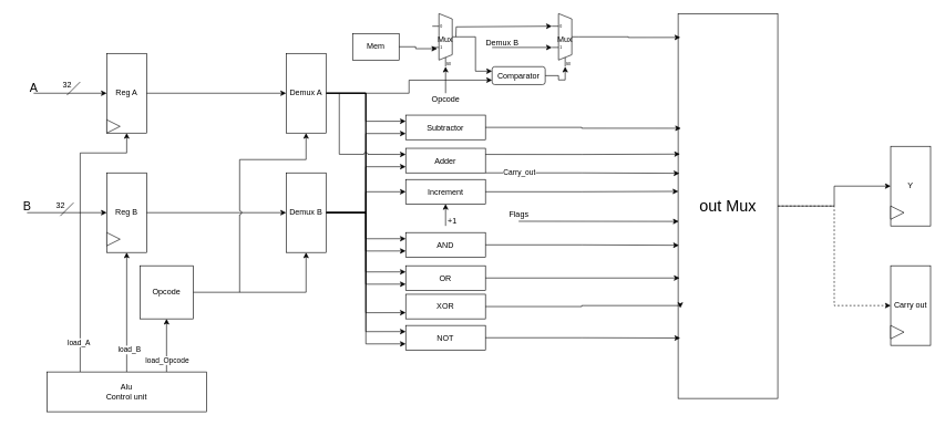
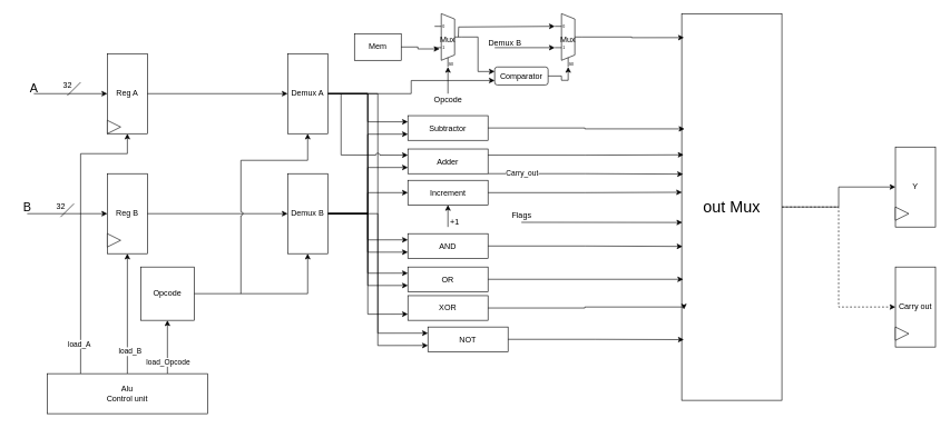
  <mxCell id="0" />
  <mxCell id="1" parent="0" />
  <mxCell id="2" value="" style="group" vertex="1" connectable="0" parent="1"><mxGeometry x="160" y="90" width="60" height="120" as="geometry" /></mxCell>
  <mxCell id="3" value="Reg A" style="rounded=0;whiteSpace=wrap;html=1;direction=south;movable=1;resizable=1;rotatable=1;deletable=1;editable=1;locked=0;connectable=1;container=0;" vertex="1" parent="2"><mxGeometry y="-10" width="60" height="120" as="geometry" /></mxCell>
  <mxCell id="4" value="" style="triangle;whiteSpace=wrap;html=1;movable=1;resizable=1;rotatable=1;deletable=1;editable=1;locked=0;connectable=1;container=0;" vertex="1" parent="2"><mxGeometry y="90" width="20" height="20" as="geometry" /></mxCell>
  <mxCell id="5" value="" style="group" vertex="1" connectable="0" parent="1"><mxGeometry x="160" y="260" width="60" height="120" as="geometry" /></mxCell>
  <mxCell id="6" value="Reg B" style="rounded=0;whiteSpace=wrap;html=1;direction=south;movable=1;resizable=1;rotatable=1;deletable=1;editable=1;locked=0;connectable=1;container=0;" vertex="1" parent="5"><mxGeometry width="60" height="120" as="geometry" /></mxCell>
  <mxCell id="7" value="" style="triangle;whiteSpace=wrap;html=1;movable=1;resizable=1;rotatable=1;deletable=1;editable=1;locked=0;connectable=1;container=0;" vertex="1" parent="5"><mxGeometry y="90" width="20" height="20" as="geometry" /></mxCell>
  <mxCell id="8" style="edgeStyle=orthogonalEdgeStyle;rounded=0;orthogonalLoop=1;jettySize=auto;html=1;exitX=0.75;exitY=1;exitDx=0;exitDy=0;entryX=1;entryY=0.5;entryDx=0;entryDy=0;jumpStyle=arc;" edge="1" parent="1" target="3"><mxGeometry relative="1" as="geometry"><mxPoint x="120" y="560" as="sourcePoint" /><mxPoint x="197.5" y="200" as="targetPoint" /><Array as="points"><mxPoint x="120" y="230" /><mxPoint x="190" y="230" /></Array></mxGeometry></mxCell>
  <mxCell id="9" value="load_A" style="edgeLabel;html=1;align=center;verticalAlign=middle;resizable=0;points=[];" vertex="1" connectable="0" parent="8"><mxGeometry x="-0.791" y="3" relative="1" as="geometry"><mxPoint as="offset" /></mxGeometry></mxCell>
  <mxCell id="10" style="edgeStyle=orthogonalEdgeStyle;rounded=0;orthogonalLoop=1;jettySize=auto;html=1;entryX=1;entryY=0.5;entryDx=0;entryDy=0;" edge="1" parent="1" source="14" target="6"><mxGeometry relative="1" as="geometry" /></mxCell>
  <mxCell id="11" value="load_B" style="edgeLabel;html=1;align=center;verticalAlign=middle;resizable=0;points=[];" vertex="1" connectable="0" parent="10"><mxGeometry x="-0.62" y="-3" relative="1" as="geometry"><mxPoint as="offset" /></mxGeometry></mxCell>
  <mxCell id="12" style="edgeStyle=orthogonalEdgeStyle;rounded=0;orthogonalLoop=1;jettySize=auto;html=1;exitX=0.25;exitY=1;exitDx=0;exitDy=0;" edge="1" parent="1" source="14" target="24"><mxGeometry relative="1" as="geometry"><mxPoint x="249.957" y="500" as="targetPoint" /></mxGeometry></mxCell>
  <mxCell id="13" value="load_Opcode" style="edgeLabel;html=1;align=center;verticalAlign=middle;resizable=0;points=[];" vertex="1" connectable="0" parent="12"><mxGeometry x="-0.556" relative="1" as="geometry"><mxPoint as="offset" /></mxGeometry></mxCell>
  <mxCell id="14" value="&lt;div&gt;Alu&lt;/div&gt;Control unit" style="rounded=0;whiteSpace=wrap;html=1;direction=west;" vertex="1" parent="1"><mxGeometry x="70" y="560" width="240" height="60" as="geometry" /></mxCell>
  <mxCell id="15" value="" style="endArrow=classic;html=1;rounded=0;" edge="1" parent="1"><mxGeometry width="50" height="50" relative="1" as="geometry"><mxPoint x="50" y="140" as="sourcePoint" /><mxPoint x="160" y="140" as="targetPoint" /></mxGeometry></mxCell>
  <mxCell id="16" value="&lt;font style=&quot;font-size: 18px;&quot;&gt;A&lt;/font&gt;" style="text;html=1;align=center;verticalAlign=middle;resizable=0;points=[];autosize=1;strokeColor=none;fillColor=none;" vertex="1" parent="1"><mxGeometry x="30" y="113" width="40" height="40" as="geometry" /></mxCell>
  <mxCell id="17" value="" style="endArrow=classic;html=1;rounded=0;entryX=0.5;entryY=1;entryDx=0;entryDy=0;exitX=0.5;exitY=0.75;exitDx=0;exitDy=0;exitPerimeter=0;" edge="1" parent="1" source="18" target="6"><mxGeometry width="50" height="50" relative="1" as="geometry"><mxPoint x="70" y="320" as="sourcePoint" /><mxPoint x="150" y="410" as="targetPoint" /></mxGeometry></mxCell>
  <mxCell id="18" value="&lt;font style=&quot;font-size: 18px;&quot;&gt;B&lt;/font&gt;" style="text;html=1;align=center;verticalAlign=middle;resizable=0;points=[];autosize=1;strokeColor=none;fillColor=none;" vertex="1" parent="1"><mxGeometry x="20" y="290" width="40" height="40" as="geometry" /></mxCell>
  <mxCell id="19" value="" style="endArrow=none;html=1;rounded=0;" edge="1" parent="1"><mxGeometry width="50" height="50" relative="1" as="geometry"><mxPoint x="120" y="123" as="sourcePoint" /><mxPoint x="100" y="143" as="targetPoint" /></mxGeometry></mxCell>
  <mxCell id="20" value="32" style="text;html=1;align=center;verticalAlign=middle;resizable=0;points=[];autosize=1;strokeColor=none;fillColor=none;" vertex="1" parent="1"><mxGeometry x="80" y="113" width="40" height="30" as="geometry" /></mxCell>
  <mxCell id="21" value="" style="endArrow=none;html=1;rounded=0;" edge="1" parent="1"><mxGeometry width="50" height="50" relative="1" as="geometry"><mxPoint x="110" y="305" as="sourcePoint" /><mxPoint x="90" y="325" as="targetPoint" /></mxGeometry></mxCell>
  <mxCell id="22" value="32" style="text;html=1;align=center;verticalAlign=middle;resizable=0;points=[];autosize=1;strokeColor=none;fillColor=none;" vertex="1" parent="1"><mxGeometry x="70" y="295" width="40" height="30" as="geometry" /></mxCell>
  <mxCell id="23" style="edgeStyle=orthogonalEdgeStyle;rounded=0;orthogonalLoop=1;jettySize=auto;html=1;entryX=1;entryY=0.5;entryDx=0;entryDy=0;" edge="1" parent="1" source="24" target="39"><mxGeometry relative="1" as="geometry"><Array as="points"><mxPoint x="460" y="440" /></Array></mxGeometry></mxCell>
  <mxCell id="24" value="Opcode" style="whiteSpace=wrap;html=1;aspect=fixed;" vertex="1" parent="1"><mxGeometry x="209.957" y="400" width="80" height="80" as="geometry" /></mxCell>
  <mxCell id="25" style="edgeStyle=orthogonalEdgeStyle;rounded=0;orthogonalLoop=1;jettySize=auto;html=1;entryX=0;entryY=0.25;entryDx=0;entryDy=0;" edge="1" parent="1" source="30" target="42"><mxGeometry relative="1" as="geometry" /></mxCell>
  <mxCell id="26" style="edgeStyle=orthogonalEdgeStyle;rounded=0;orthogonalLoop=1;jettySize=auto;html=1;entryX=0;entryY=0.25;entryDx=0;entryDy=0;" edge="1" parent="1" source="30" target="45"><mxGeometry relative="1" as="geometry" /></mxCell>
  <mxCell id="27" style="edgeStyle=orthogonalEdgeStyle;rounded=0;orthogonalLoop=1;jettySize=auto;html=1;entryX=0;entryY=0.25;entryDx=0;entryDy=0;" edge="1" parent="1" source="30" target="46"><mxGeometry relative="1" as="geometry" /></mxCell>
  <mxCell id="28" style="edgeStyle=orthogonalEdgeStyle;rounded=0;orthogonalLoop=1;jettySize=auto;html=1;entryX=0;entryY=0.25;entryDx=0;entryDy=0;" edge="1" parent="1" source="30" target="48"><mxGeometry relative="1" as="geometry" /></mxCell>
  <mxCell id="29" style="edgeStyle=orthogonalEdgeStyle;rounded=0;orthogonalLoop=1;jettySize=auto;html=1;entryX=0;entryY=0.75;entryDx=0;entryDy=0;" edge="1" parent="1" source="30" target="58"><mxGeometry relative="1" as="geometry" /></mxCell>
  <mxCell id="30" value="Demux A" style="rounded=0;whiteSpace=wrap;html=1;direction=south;" vertex="1" parent="1"><mxGeometry x="430" y="80" width="60" height="120" as="geometry" /></mxCell>
  <mxCell id="31" style="edgeStyle=orthogonalEdgeStyle;rounded=0;orthogonalLoop=1;jettySize=auto;html=1;entryX=0.5;entryY=1;entryDx=0;entryDy=0;" edge="1" parent="1" source="3" target="30"><mxGeometry relative="1" as="geometry" /></mxCell>
  <mxCell id="32" style="edgeStyle=orthogonalEdgeStyle;rounded=0;orthogonalLoop=1;jettySize=auto;html=1;entryX=0;entryY=0.75;entryDx=0;entryDy=0;" edge="1" parent="1" source="39" target="42"><mxGeometry relative="1" as="geometry"><mxPoint x="560" y="230" as="targetPoint" /></mxGeometry></mxCell>
  <mxCell id="33" style="edgeStyle=orthogonalEdgeStyle;rounded=0;orthogonalLoop=1;jettySize=auto;html=1;entryX=0;entryY=0.75;entryDx=0;entryDy=0;" edge="1" parent="1" source="39" target="43"><mxGeometry relative="1" as="geometry" /></mxCell>
  <mxCell id="34" style="edgeStyle=orthogonalEdgeStyle;rounded=0;orthogonalLoop=1;jettySize=auto;html=1;entryX=0;entryY=0.5;entryDx=0;entryDy=0;" edge="1" parent="1" source="39" target="44"><mxGeometry relative="1" as="geometry" /></mxCell>
  <mxCell id="35" style="edgeStyle=orthogonalEdgeStyle;rounded=0;orthogonalLoop=1;jettySize=auto;html=1;entryX=0;entryY=0.75;entryDx=0;entryDy=0;" edge="1" parent="1" source="39" target="45"><mxGeometry relative="1" as="geometry" /></mxCell>
  <mxCell id="36" style="edgeStyle=orthogonalEdgeStyle;rounded=0;orthogonalLoop=1;jettySize=auto;html=1;entryX=0;entryY=0.75;entryDx=0;entryDy=0;" edge="1" parent="1" source="39" target="46"><mxGeometry relative="1" as="geometry" /></mxCell>
  <mxCell id="37" style="edgeStyle=orthogonalEdgeStyle;rounded=0;orthogonalLoop=1;jettySize=auto;html=1;entryX=0;entryY=0.75;entryDx=0;entryDy=0;" edge="1" parent="1" source="39" target="47"><mxGeometry relative="1" as="geometry" /></mxCell>
  <mxCell id="38" style="edgeStyle=orthogonalEdgeStyle;rounded=0;orthogonalLoop=1;jettySize=auto;html=1;entryX=0;entryY=0.75;entryDx=0;entryDy=0;" edge="1" parent="1" source="39" target="48"><mxGeometry relative="1" as="geometry" /></mxCell>
  <mxCell id="39" value="Demux B" style="rounded=0;whiteSpace=wrap;html=1;direction=south;" vertex="1" parent="1"><mxGeometry x="430" y="260" width="60" height="120" as="geometry" /></mxCell>
  <mxCell id="40" style="edgeStyle=orthogonalEdgeStyle;rounded=0;orthogonalLoop=1;jettySize=auto;html=1;entryX=0.5;entryY=1;entryDx=0;entryDy=0;" edge="1" parent="1" source="6" target="39"><mxGeometry relative="1" as="geometry" /></mxCell>
  <mxCell id="41" value="" style="endArrow=classic;html=1;rounded=0;entryX=1;entryY=0.5;entryDx=0;entryDy=0;jumpStyle=arc;" edge="1" parent="1" target="30"><mxGeometry width="50" height="50" relative="1" as="geometry"><mxPoint x="360" y="440" as="sourcePoint" /><mxPoint x="450" y="200" as="targetPoint" /><Array as="points"><mxPoint x="360" y="240" /><mxPoint x="460" y="240" /></Array></mxGeometry></mxCell>
  <mxCell id="42" value="Subtractor" style="rounded=0;whiteSpace=wrap;html=1;" vertex="1" parent="1"><mxGeometry x="610" y="173" width="120" height="37" as="geometry" /></mxCell>
  <mxCell id="43" value="Adder&lt;span style=&quot;color: rgba(0, 0, 0, 0); font-family: monospace; font-size: 0px; text-align: start; text-wrap-mode: nowrap;&quot;&gt;%3CmxGraphModel%3E%3Croot%3E%3CmxCell%20id%3D%220%22%2F%3E%3CmxCell%20id%3D%221%22%20parent%3D%220%22%2F%3E%3CmxCell%20id%3D%222%22%20value%3D%22Subtractor%22%20style%3D%22rounded%3D0%3BwhiteSpace%3Dwrap%3Bhtml%3D1%3B%22%20vertex%3D%221%22%20parent%3D%221%22%3E%3CmxGeometry%20x%3D%22690%22%20y%3D%22113%22%20width%3D%22120%22%20height%3D%2237%22%20as%3D%22geometry%22%2F%3E%3C%2FmxCell%3E%3C%2Froot%3E%3C%2FmxGraphModel%3E&lt;/span&gt;" style="rounded=0;whiteSpace=wrap;html=1;" vertex="1" parent="1"><mxGeometry x="610" y="223" width="120" height="37" as="geometry" /></mxCell>
  <mxCell id="44" value="Increment" style="rounded=0;whiteSpace=wrap;html=1;" vertex="1" parent="1"><mxGeometry x="610" y="270" width="120" height="37" as="geometry" /></mxCell>
  <mxCell id="45" value="AND&lt;span style=&quot;color: rgba(0, 0, 0, 0); font-family: monospace; font-size: 0px; text-align: start; text-wrap-mode: nowrap;&quot;&gt;%3CmxGraphModel%3E%3Croot%3E%3CmxCell%20id%3D%220%22%2F%3E%3CmxCell%20id%3D%221%22%20parent%3D%220%22%2F%3E%3CmxCell%20id%3D%222%22%20value%3D%22Subtractor%22%20style%3D%22rounded%3D0%3BwhiteSpace%3Dwrap%3Bhtml%3D1%3B%22%20vertex%3D%221%22%20parent%3D%221%22%3E%3CmxGeometry%20x%3D%22690%22%20y%3D%22113%22%20width%3D%22120%22%20height%3D%2237%22%20as%3D%22geometry%22%2F%3E%3C%2FmxCell%3E%3C%2Froot%3E%3C%2FmxGraphModel%3E&lt;/span&gt;" style="rounded=0;whiteSpace=wrap;html=1;" vertex="1" parent="1"><mxGeometry x="610" y="350" width="120" height="37" as="geometry" /></mxCell>
  <mxCell id="46" value="OR" style="rounded=0;whiteSpace=wrap;html=1;" vertex="1" parent="1"><mxGeometry x="610" y="400" width="120" height="37" as="geometry" /></mxCell>
  <mxCell id="47" value="XOR" style="rounded=0;whiteSpace=wrap;html=1;" vertex="1" parent="1"><mxGeometry x="610" y="443" width="120" height="37" as="geometry" /></mxCell>
- <mxCell id="48" value="NOT" style="rounded=0;whiteSpace=wrap;html=1;" vertex="1" parent="1"><mxGeometry x="610" y="490" width="120" height="37" as="geometry" /></mxCell>
+ <mxCell id="48" value="NOT" style="rounded=0;whiteSpace=wrap;html=1;" vertex="1" parent="1"><mxGeometry x="640" y="490" width="120" height="37" as="geometry" /></mxCell>
  <mxCell id="49" value="" style="endArrow=classic;html=1;rounded=0;entryX=0;entryY=0.25;entryDx=0;entryDy=0;jumpStyle=arc;" edge="1" parent="1" target="43"><mxGeometry width="50" height="50" relative="1" as="geometry"><mxPoint x="510" y="140" as="sourcePoint" /><mxPoint x="875" y="360" as="targetPoint" /><Array as="points"><mxPoint x="510" y="232" /></Array></mxGeometry></mxCell>
  <mxCell id="50" value="" style="endArrow=classic;html=1;rounded=0;entryX=0.5;entryY=1;entryDx=0;entryDy=0;" edge="1" parent="1" target="44"><mxGeometry width="50" height="50" relative="1" as="geometry"><mxPoint x="670" y="340" as="sourcePoint" /><mxPoint x="735" y="250" as="targetPoint" /></mxGeometry></mxCell>
  <mxCell id="51" value="+1" style="text;html=1;align=center;verticalAlign=middle;resizable=0;points=[];autosize=1;strokeColor=none;fillColor=none;" vertex="1" parent="1"><mxGeometry x="660" y="318" width="40" height="30" as="geometry" /></mxCell>
  <mxCell id="52" value="Mem" style="rounded=0;whiteSpace=wrap;html=1;" vertex="1" parent="1"><mxGeometry x="530" y="50" width="70" height="40" as="geometry" /></mxCell>
  <mxCell id="53" style="edgeStyle=orthogonalEdgeStyle;rounded=0;orthogonalLoop=1;jettySize=auto;html=1;entryX=0;entryY=0.25;entryDx=0;entryDy=0;exitX=1;exitY=0.5;exitDx=0;exitDy=-5;exitPerimeter=0;" edge="1" parent="1" source="54" target="58"><mxGeometry relative="1" as="geometry" /></mxCell>
  <mxCell id="54" value="Mux" style="shadow=0;dashed=0;align=center;html=1;strokeWidth=1;shape=mxgraph.electrical.abstract.mux2;whiteSpace=wrap;" vertex="1" parent="1"><mxGeometry x="650" y="20" width="40" height="80" as="geometry" /></mxCell>
  <mxCell id="55" style="edgeStyle=orthogonalEdgeStyle;rounded=0;orthogonalLoop=1;jettySize=auto;html=1;entryX=0.186;entryY=0.661;entryDx=0;entryDy=0;entryPerimeter=0;" edge="1" parent="1" source="52" target="54"><mxGeometry relative="1" as="geometry" /></mxCell>
  <mxCell id="56" value="" style="endArrow=classic;html=1;rounded=0;entryX=0.25;entryY=1;entryDx=10;entryDy=0;entryPerimeter=0;" edge="1" parent="1" target="54"><mxGeometry width="50" height="50" relative="1" as="geometry"><mxPoint x="670" y="140" as="sourcePoint" /><mxPoint x="705" y="120" as="targetPoint" /></mxGeometry></mxCell>
  <mxCell id="57" value="Opcode" style="text;html=1;align=center;verticalAlign=middle;resizable=0;points=[];autosize=1;strokeColor=none;fillColor=none;" vertex="1" parent="1"><mxGeometry x="635" y="135" width="70" height="30" as="geometry" /></mxCell>
  <mxCell id="58" value="Comparator" style="whiteSpace=wrap;html=1;rounded=1;" vertex="1" parent="1"><mxGeometry x="740" y="100" width="80" height="27" as="geometry" /></mxCell>
  <mxCell id="59" value="Mux" style="shadow=0;dashed=0;align=center;html=1;strokeWidth=1;shape=mxgraph.electrical.abstract.mux2;whiteSpace=wrap;" vertex="1" parent="1"><mxGeometry x="830" y="20" width="40" height="80" as="geometry" /></mxCell>
  <mxCell id="60" style="edgeStyle=orthogonalEdgeStyle;rounded=0;orthogonalLoop=1;jettySize=auto;html=1;entryX=0.25;entryY=1;entryDx=10;entryDy=0;entryPerimeter=0;" edge="1" parent="1" source="58" target="59"><mxGeometry relative="1" as="geometry" /></mxCell>
  <mxCell id="61" value="" style="endArrow=classic;html=1;rounded=0;entryX=0;entryY=0.2;entryDx=0;entryDy=3;entryPerimeter=0;exitX=0.888;exitY=0.437;exitDx=0;exitDy=0;exitPerimeter=0;" edge="1" parent="1" source="54" target="59"><mxGeometry width="50" height="50" relative="1" as="geometry"><mxPoint x="680" y="110" as="sourcePoint" /><mxPoint x="875" y="110" as="targetPoint" /><Array as="points"><mxPoint x="686" y="40" /></Array></mxGeometry></mxCell>
  <mxCell id="62" value="" style="endArrow=classic;html=1;rounded=0;entryX=0;entryY=0.6;entryDx=0;entryDy=3;entryPerimeter=0;" edge="1" parent="1" target="59"><mxGeometry width="50" height="50" relative="1" as="geometry"><mxPoint x="740" y="71" as="sourcePoint" /><mxPoint x="775" y="120" as="targetPoint" /></mxGeometry></mxCell>
  <mxCell id="63" value="Demux B" style="text;html=1;align=center;verticalAlign=middle;resizable=0;points=[];autosize=1;strokeColor=none;fillColor=none;" vertex="1" parent="1"><mxGeometry x="720" y="50" width="70" height="30" as="geometry" /></mxCell>
  <mxCell id="64" style="edgeStyle=orthogonalEdgeStyle;rounded=0;orthogonalLoop=1;jettySize=auto;html=1;entryX=0.5;entryY=1;entryDx=0;entryDy=0;" edge="1" parent="1" source="66" target="80"><mxGeometry relative="1" as="geometry" /></mxCell>
  <mxCell id="65" style="edgeStyle=orthogonalEdgeStyle;rounded=0;orthogonalLoop=1;jettySize=auto;html=1;entryX=0.5;entryY=1;entryDx=0;entryDy=0;dashed=1;" edge="1" parent="1" source="66" target="83"><mxGeometry relative="1" as="geometry" /></mxCell>
  <mxCell id="66" value="&lt;font style=&quot;font-size: 24px;&quot;&gt;out Mux&lt;/font&gt;" style="rounded=0;whiteSpace=wrap;html=1;direction=south;" vertex="1" parent="1"><mxGeometry x="1020" y="20" width="150" height="580" as="geometry" /></mxCell>
  <mxCell id="67" style="edgeStyle=orthogonalEdgeStyle;rounded=0;orthogonalLoop=1;jettySize=auto;html=1;entryX=0.062;entryY=0.978;entryDx=0;entryDy=0;entryPerimeter=0;exitX=1;exitY=0.5;exitDx=0;exitDy=-5;exitPerimeter=0;" edge="1" parent="1" source="59" target="66"><mxGeometry relative="1" as="geometry" /></mxCell>
  <mxCell id="68" style="edgeStyle=orthogonalEdgeStyle;rounded=0;orthogonalLoop=1;jettySize=auto;html=1;entryX=0.298;entryY=0.972;entryDx=0;entryDy=0;entryPerimeter=0;" edge="1" parent="1" source="42" target="66"><mxGeometry relative="1" as="geometry" /></mxCell>
  <mxCell id="69" style="edgeStyle=orthogonalEdgeStyle;rounded=0;orthogonalLoop=1;jettySize=auto;html=1;exitX=1;exitY=0.25;exitDx=0;exitDy=0;entryX=0.365;entryY=0.981;entryDx=0;entryDy=0;entryPerimeter=0;" edge="1" parent="1" source="43" target="66"><mxGeometry relative="1" as="geometry" /></mxCell>
  <mxCell id="70" style="edgeStyle=orthogonalEdgeStyle;rounded=0;orthogonalLoop=1;jettySize=auto;html=1;exitX=1;exitY=1;exitDx=0;exitDy=0;entryX=0.415;entryY=0.987;entryDx=0;entryDy=0;entryPerimeter=0;" edge="1" parent="1" source="43" target="66"><mxGeometry relative="1" as="geometry"><Array as="points"><mxPoint x="875" y="260" /></Array></mxGeometry></mxCell>
  <mxCell id="71" value="Carry_out" style="edgeLabel;html=1;align=center;verticalAlign=middle;resizable=0;points=[];" vertex="1" connectable="0" parent="70"><mxGeometry x="-0.836" y="1" relative="1" as="geometry"><mxPoint x="26" as="offset" /></mxGeometry></mxCell>
  <mxCell id="72" style="edgeStyle=orthogonalEdgeStyle;rounded=0;orthogonalLoop=1;jettySize=auto;html=1;entryX=0.462;entryY=0.997;entryDx=0;entryDy=0;entryPerimeter=0;" edge="1" parent="1" source="44" target="66"><mxGeometry relative="1" as="geometry" /></mxCell>
  <mxCell id="73" style="edgeStyle=orthogonalEdgeStyle;rounded=0;orthogonalLoop=1;jettySize=auto;html=1;exitX=1;exitY=0.5;exitDx=0;exitDy=0;entryX=0.602;entryY=0.992;entryDx=0;entryDy=0;entryPerimeter=0;" edge="1" parent="1" source="45" target="66"><mxGeometry relative="1" as="geometry" /></mxCell>
  <mxCell id="74" style="edgeStyle=orthogonalEdgeStyle;rounded=0;orthogonalLoop=1;jettySize=auto;html=1;entryX=0.687;entryY=0.985;entryDx=0;entryDy=0;entryPerimeter=0;" edge="1" parent="1" source="46" target="66"><mxGeometry relative="1" as="geometry" /></mxCell>
  <mxCell id="75" style="edgeStyle=orthogonalEdgeStyle;rounded=0;orthogonalLoop=1;jettySize=auto;html=1;entryX=0.765;entryY=0.978;entryDx=0;entryDy=0;entryPerimeter=0;" edge="1" parent="1" source="47" target="66"><mxGeometry relative="1" as="geometry"><Array as="points"><mxPoint x="875" y="462" /><mxPoint x="875" y="460" /><mxPoint x="1023" y="460" /></Array></mxGeometry></mxCell>
  <mxCell id="76" style="edgeStyle=orthogonalEdgeStyle;rounded=0;orthogonalLoop=1;jettySize=auto;html=1;entryX=0.843;entryY=0.979;entryDx=0;entryDy=0;entryPerimeter=0;" edge="1" parent="1" source="48" target="66"><mxGeometry relative="1" as="geometry" /></mxCell>
  <mxCell id="77" value="" style="endArrow=classic;html=1;rounded=0;entryX=0.54;entryY=0.994;entryDx=0;entryDy=0;entryPerimeter=0;" edge="1" parent="1" target="66"><mxGeometry width="50" height="50" relative="1" as="geometry"><mxPoint x="780" y="333" as="sourcePoint" /><mxPoint x="965" y="330" as="targetPoint" /></mxGeometry></mxCell>
  <mxCell id="78" value="Flags" style="text;html=1;align=center;verticalAlign=middle;resizable=0;points=[];autosize=1;strokeColor=none;fillColor=none;" vertex="1" parent="1"><mxGeometry x="755" y="308" width="50" height="30" as="geometry" /></mxCell>
  <mxCell id="79" value="" style="group" vertex="1" connectable="0" parent="1"><mxGeometry x="1340" y="220" width="60" height="120" as="geometry" /></mxCell>
  <mxCell id="80" value="Y" style="rounded=0;whiteSpace=wrap;html=1;direction=south;movable=1;resizable=1;rotatable=1;deletable=1;editable=1;locked=0;connectable=1;container=0;" vertex="1" parent="79"><mxGeometry width="60" height="120" as="geometry" /></mxCell>
  <mxCell id="81" value="" style="triangle;whiteSpace=wrap;html=1;movable=1;resizable=1;rotatable=1;deletable=1;editable=1;locked=0;connectable=1;container=0;" vertex="1" parent="79"><mxGeometry y="90" width="20" height="20" as="geometry" /></mxCell>
  <mxCell id="82" value="" style="group" vertex="1" connectable="0" parent="1"><mxGeometry x="1340" y="400" width="60" height="120" as="geometry" /></mxCell>
  <mxCell id="83" value="Carry out" style="rounded=0;whiteSpace=wrap;html=1;direction=south;movable=1;resizable=1;rotatable=1;deletable=1;editable=1;locked=0;connectable=1;container=0;" vertex="1" parent="82"><mxGeometry width="60" height="120" as="geometry" /></mxCell>
  <mxCell id="84" value="" style="triangle;whiteSpace=wrap;html=1;movable=1;resizable=1;rotatable=1;deletable=1;editable=1;locked=0;connectable=1;container=0;" vertex="1" parent="82"><mxGeometry y="90" width="20" height="20" as="geometry" /></mxCell>
